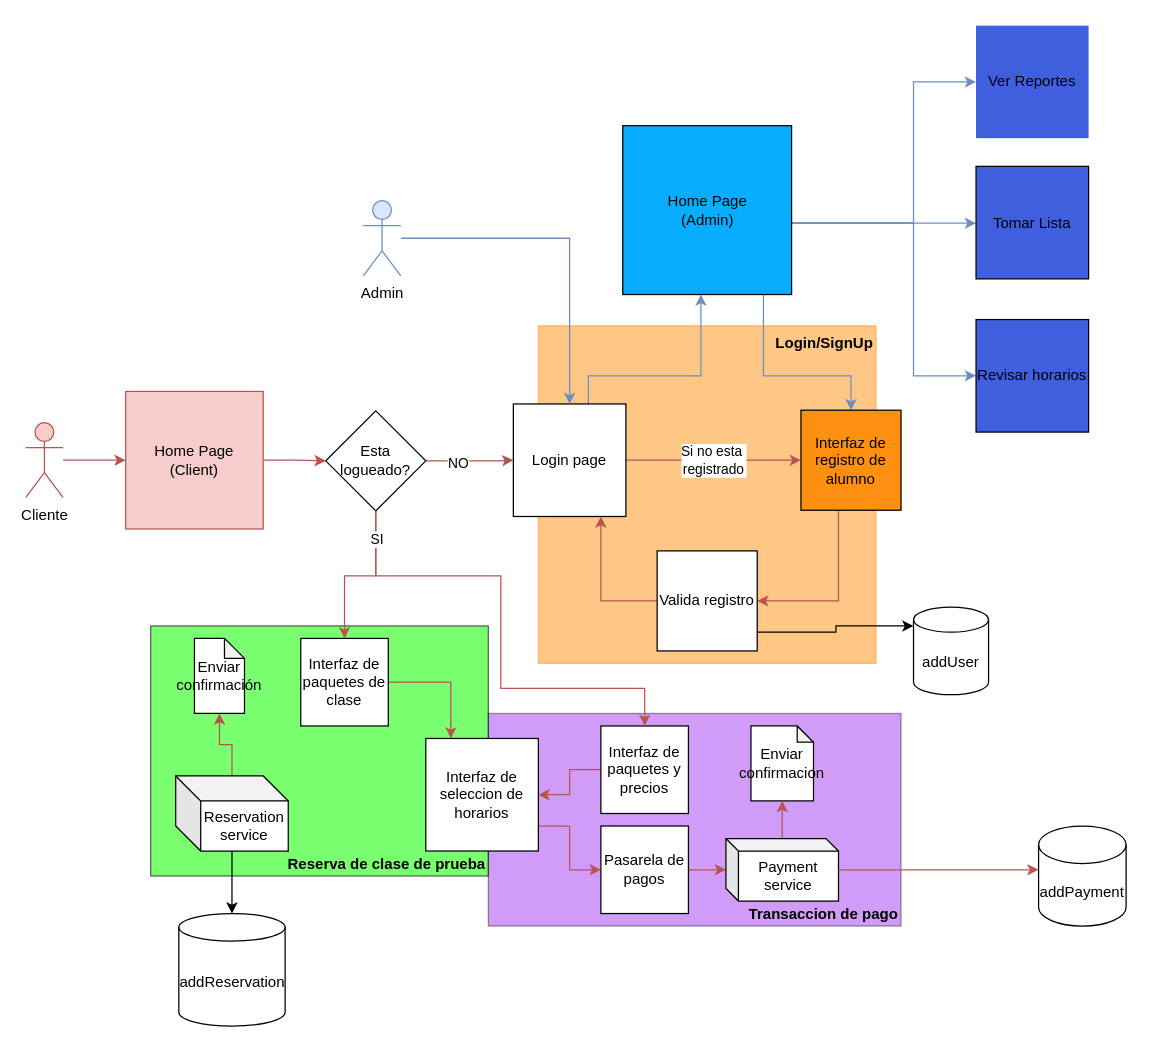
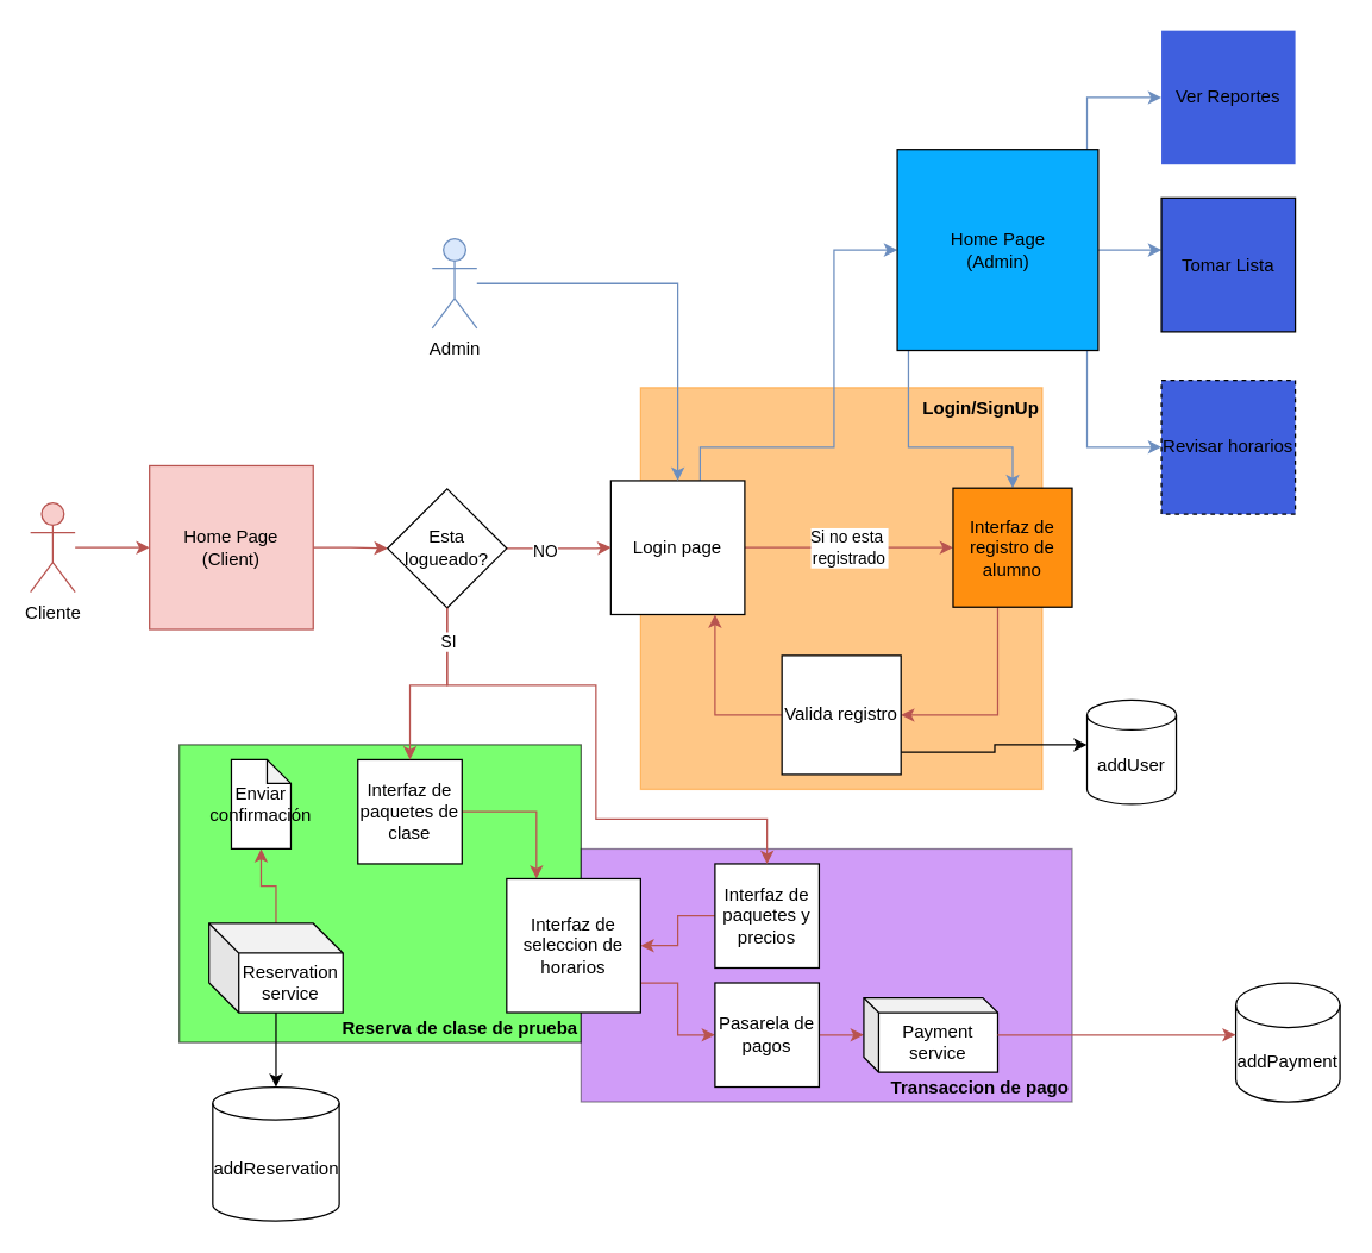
  <mxCell id="0" />
  <mxCell id="1" parent="0" />
  <mxCell id="2" value="Login/SignUp&lt;div&gt;&lt;br&gt;&lt;/div&gt;" style="whiteSpace=wrap;html=1;aspect=fixed;fillColor=#FF8F0F;strokeColor=#FF8F0F;opacity=50;verticalAlign=top;align=right;fontStyle=1" vertex="1" parent="1"><mxGeometry x="430" y="260" width="270" height="270" as="geometry" /></mxCell>
  <mxCell id="3" value="Si no esta&amp;nbsp;&lt;div&gt;registrado&lt;/div&gt;" style="edgeStyle=orthogonalEdgeStyle;rounded=0;orthogonalLoop=1;jettySize=auto;html=1;fillColor=#f8cecc;strokeColor=#b85450;" edge="1" parent="1" source="5" target="21"><mxGeometry relative="1" as="geometry" /></mxCell>
  <mxCell id="4" style="edgeStyle=orthogonalEdgeStyle;rounded=0;orthogonalLoop=1;jettySize=auto;html=1;fillColor=#dae8fc;strokeColor=#6c8ebf;" edge="1" parent="1" source="5" target="14"><mxGeometry relative="1" as="geometry"><Array as="points"><mxPoint x="470" y="300" /><mxPoint x="560" y="300" /></Array></mxGeometry></mxCell>
  <mxCell id="5" value="Login page" style="whiteSpace=wrap;html=1;aspect=fixed;" vertex="1" parent="1"><mxGeometry x="410" y="322.5" width="90" height="90" as="geometry" /></mxCell>
  <mxCell id="6" style="edgeStyle=orthogonalEdgeStyle;rounded=0;orthogonalLoop=1;jettySize=auto;html=1;fillColor=#f8cecc;strokeColor=#b85450;exitX=1;exitY=0.5;exitDx=0;exitDy=0;" edge="1" parent="1" source="49"><mxGeometry relative="1" as="geometry"><mxPoint x="360" y="367.329" as="sourcePoint" /><mxPoint x="410" y="367.329" as="targetPoint" /><Array as="points"><mxPoint x="400" y="368" /></Array></mxGeometry></mxCell>
  <mxCell id="7" value="NO" style="edgeLabel;html=1;align=center;verticalAlign=middle;resizable=0;points=[];" vertex="1" connectable="0" parent="6"><mxGeometry x="-0.3" y="-1" relative="1" as="geometry"><mxPoint as="offset" /></mxGeometry></mxCell>
  <mxCell id="8" style="edgeStyle=orthogonalEdgeStyle;rounded=0;orthogonalLoop=1;jettySize=auto;html=1;entryX=0;entryY=0.5;entryDx=0;entryDy=0;fillColor=#f8cecc;strokeColor=#b85450;" edge="1" parent="1" source="9" target="49"><mxGeometry relative="1" as="geometry" /></mxCell>
  <mxCell id="9" value="Home Page&lt;div&gt;(Client)&lt;/div&gt;" style="whiteSpace=wrap;html=1;aspect=fixed;fillColor=#f8cecc;strokeColor=#b85450;" vertex="1" parent="1"><mxGeometry x="100" y="312.5" width="110" height="110" as="geometry" /></mxCell>
  <mxCell id="10" style="edgeStyle=orthogonalEdgeStyle;rounded=0;orthogonalLoop=1;jettySize=auto;html=1;fillColor=#dae8fc;strokeColor=#6c8ebf;" edge="1" parent="1" source="14" target="21"><mxGeometry relative="1" as="geometry"><Array as="points"><mxPoint x="610" y="300" /><mxPoint x="680" y="300" /></Array></mxGeometry></mxCell>
  <mxCell id="11" style="edgeStyle=orthogonalEdgeStyle;rounded=0;orthogonalLoop=1;jettySize=auto;html=1;fillColor=#dae8fc;strokeColor=#6c8ebf;" edge="1" parent="1" source="14" target="19"><mxGeometry relative="1" as="geometry"><Array as="points"><mxPoint x="670" y="178" /><mxPoint x="670" y="178" /></Array></mxGeometry></mxCell>
  <mxCell id="12" style="edgeStyle=orthogonalEdgeStyle;rounded=0;orthogonalLoop=1;jettySize=auto;html=1;entryX=0;entryY=0.5;entryDx=0;entryDy=0;fillColor=#dae8fc;strokeColor=#6c8ebf;" edge="1" parent="1" source="14" target="25"><mxGeometry relative="1" as="geometry"><Array as="points"><mxPoint x="730" y="178" /><mxPoint x="730" y="65" /></Array></mxGeometry></mxCell>
  <mxCell id="13" style="edgeStyle=orthogonalEdgeStyle;rounded=0;orthogonalLoop=1;jettySize=auto;html=1;entryX=0;entryY=0.5;entryDx=0;entryDy=0;fillColor=#dae8fc;strokeColor=#6c8ebf;" edge="1" parent="1" source="14" target="26"><mxGeometry relative="1" as="geometry"><Array as="points"><mxPoint x="730" y="178" /><mxPoint x="730" y="300" /></Array></mxGeometry></mxCell>
- <mxCell id="14" value="Home Page&lt;div&gt;(Admin)&lt;/div&gt;" style="whiteSpace=wrap;html=1;aspect=fixed;gradientColor=none;fillColor=#08ADFF;" vertex="1" parent="1"><mxGeometry x="497.5" y="100" width="135" height="135" as="geometry" /></mxCell>
+ <mxCell id="14" value="Home Page&lt;div&gt;(Admin)&lt;/div&gt;" style="whiteSpace=wrap;html=1;aspect=fixed;gradientColor=none;fillColor=#08ADFF;" vertex="1" parent="1"><mxGeometry x="602.5" y="100" width="135" height="135" as="geometry" /></mxCell>
  <mxCell id="15" style="edgeStyle=orthogonalEdgeStyle;rounded=0;orthogonalLoop=1;jettySize=auto;html=1;fillColor=#dae8fc;strokeColor=#6c8ebf;" edge="1" parent="1" source="16" target="5"><mxGeometry relative="1" as="geometry" /></mxCell>
  <mxCell id="16" value="Admin" style="shape=umlActor;verticalLabelPosition=bottom;verticalAlign=top;html=1;outlineConnect=0;fillColor=#dae8fc;strokeColor=#6c8ebf;" vertex="1" parent="1"><mxGeometry x="290" y="160" width="30" height="60" as="geometry" /></mxCell>
  <mxCell id="17" style="edgeStyle=orthogonalEdgeStyle;rounded=0;orthogonalLoop=1;jettySize=auto;html=1;fillColor=#f8cecc;strokeColor=#b85450;" edge="1" parent="1" source="18" target="9"><mxGeometry relative="1" as="geometry" /></mxCell>
  <mxCell id="18" value="&lt;div&gt;Cliente&lt;/div&gt;" style="shape=umlActor;verticalLabelPosition=bottom;verticalAlign=top;html=1;outlineConnect=0;fillColor=#f8cecc;strokeColor=#b85450;" vertex="1" parent="1"><mxGeometry x="20" y="337.5" width="30" height="60" as="geometry" /></mxCell>
  <mxCell id="19" value="Tomar Lista" style="whiteSpace=wrap;html=1;aspect=fixed;fillColor=#3F5FDE;" vertex="1" parent="1"><mxGeometry x="780" y="132.5" width="90" height="90" as="geometry" /></mxCell>
  <mxCell id="20" style="edgeStyle=orthogonalEdgeStyle;rounded=0;orthogonalLoop=1;jettySize=auto;html=1;fillColor=#f8cecc;strokeColor=#b85450;" edge="1" parent="1" source="21" target="24"><mxGeometry relative="1" as="geometry"><Array as="points"><mxPoint x="670" y="480" /></Array></mxGeometry></mxCell>
  <mxCell id="21" value="Interfaz de registro de alumno" style="whiteSpace=wrap;html=1;aspect=fixed;fillColor=#ff8f0f;" vertex="1" parent="1"><mxGeometry x="640" y="327.5" width="80" height="80" as="geometry" /></mxCell>
  <mxCell id="22" style="edgeStyle=orthogonalEdgeStyle;rounded=0;orthogonalLoop=1;jettySize=auto;html=1;fillColor=#f8cecc;strokeColor=#b85450;" edge="1" parent="1" source="24" target="5"><mxGeometry relative="1" as="geometry"><Array as="points"><mxPoint x="480" y="480" /></Array></mxGeometry></mxCell>
  <mxCell id="23" style="edgeStyle=orthogonalEdgeStyle;rounded=0;orthogonalLoop=1;jettySize=auto;html=1;" edge="1" parent="1" source="24" target="44"><mxGeometry relative="1" as="geometry"><Array as="points"><mxPoint x="668" y="505" /><mxPoint x="668" y="500" /></Array></mxGeometry></mxCell>
  <mxCell id="24" value="Valida registro" style="whiteSpace=wrap;html=1;aspect=fixed;" vertex="1" parent="1"><mxGeometry x="525" y="440" width="80" height="80" as="geometry" /></mxCell>
  <mxCell id="25" value="Ver Reportes" style="whiteSpace=wrap;html=1;aspect=fixed;fillStyle=auto;strokeColor=none;gradientColor=none;fillColor=#3f5fde;" vertex="1" parent="1"><mxGeometry x="780" y="20" width="90" height="90" as="geometry" /></mxCell>
- <mxCell id="26" value="Revisar horarios" style="whiteSpace=wrap;html=1;aspect=fixed;fillColor=#3F5FDE;" vertex="1" parent="1"><mxGeometry x="780" y="255" width="90" height="90" as="geometry" /></mxCell>
+ <mxCell id="26" value="Revisar horarios" style="whiteSpace=wrap;html=1;aspect=fixed;fillColor=#3F5FDE;dashed=1;" vertex="1" parent="1"><mxGeometry x="780" y="255" width="90" height="90" as="geometry" /></mxCell>
  <mxCell id="27" value="Reserva de clase de prueba" style="rounded=0;whiteSpace=wrap;html=1;fillColor=#22FF12;opacity=60;align=right;verticalAlign=bottom;fontStyle=1" vertex="1" parent="1"><mxGeometry x="120" y="500" width="270" height="200" as="geometry" /></mxCell>
  <mxCell id="28" style="edgeStyle=orthogonalEdgeStyle;rounded=0;orthogonalLoop=1;jettySize=auto;html=1;fillColor=#f8cecc;strokeColor=#b85450;" edge="1" parent="1" source="29" target="38"><mxGeometry relative="1" as="geometry"><Array as="points"><mxPoint x="360" y="545" /></Array></mxGeometry></mxCell>
  <mxCell id="29" value="Interfaz de paquetes de clase" style="whiteSpace=wrap;html=1;aspect=fixed;" vertex="1" parent="1"><mxGeometry x="240" y="510" width="70" height="70" as="geometry" /></mxCell>
  <mxCell id="30" style="edgeStyle=orthogonalEdgeStyle;rounded=0;orthogonalLoop=1;jettySize=auto;html=1;fillColor=#f8cecc;strokeColor=#b85450;" edge="1" parent="1" source="32" target="33"><mxGeometry relative="1" as="geometry" /></mxCell>
  <mxCell id="31" style="edgeStyle=orthogonalEdgeStyle;rounded=0;orthogonalLoop=1;jettySize=auto;html=1;" edge="1" parent="1" source="32" target="45"><mxGeometry relative="1" as="geometry" /></mxCell>
  <mxCell id="32" value="Reservation service" style="shape=cube;whiteSpace=wrap;html=1;boundedLbl=1;backgroundOutline=1;darkOpacity=0.05;darkOpacity2=0.1;" vertex="1" parent="1"><mxGeometry x="140" y="620" width="90" height="60" as="geometry" /></mxCell>
  <mxCell id="33" value="Enviar confirmación" style="shape=note;whiteSpace=wrap;html=1;backgroundOutline=1;darkOpacity=0.05;size=16;" vertex="1" parent="1"><mxGeometry x="155" y="510" width="40" height="60" as="geometry" /></mxCell>
  <mxCell id="34" value="Transaccion de pago" style="rounded=0;whiteSpace=wrap;html=1;fillColor=#8A09ED;opacity=40;align=right;verticalAlign=bottom;fontStyle=1" vertex="1" parent="1"><mxGeometry x="390" y="570" width="330" height="170" as="geometry" /></mxCell>
  <mxCell id="35" style="edgeStyle=orthogonalEdgeStyle;rounded=0;orthogonalLoop=1;jettySize=auto;html=1;entryX=1;entryY=0.5;entryDx=0;entryDy=0;fillColor=#f8cecc;strokeColor=#b85450;" edge="1" parent="1" source="36" target="38"><mxGeometry relative="1" as="geometry" /></mxCell>
  <mxCell id="36" value="Interfaz de paquetes y precios" style="whiteSpace=wrap;html=1;aspect=fixed;" vertex="1" parent="1"><mxGeometry x="480" y="580" width="70" height="70" as="geometry" /></mxCell>
  <mxCell id="37" style="edgeStyle=orthogonalEdgeStyle;rounded=0;orthogonalLoop=1;jettySize=auto;html=1;fillColor=#f8cecc;strokeColor=#b85450;" edge="1" parent="1" source="38" target="40"><mxGeometry relative="1" as="geometry"><Array as="points"><mxPoint x="455" y="660" /><mxPoint x="455" y="695" /></Array></mxGeometry></mxCell>
  <mxCell id="38" value="Interfaz de seleccion de horarios" style="whiteSpace=wrap;html=1;aspect=fixed;" vertex="1" parent="1"><mxGeometry x="340" y="590" width="90" height="90" as="geometry" /></mxCell>
  <mxCell id="39" style="edgeStyle=orthogonalEdgeStyle;rounded=0;orthogonalLoop=1;jettySize=auto;html=1;fillColor=#f8cecc;strokeColor=#b85450;" edge="1" parent="1" source="40" target="41"><mxGeometry relative="1" as="geometry" /></mxCell>
  <mxCell id="40" value="Pasarela de pagos" style="whiteSpace=wrap;html=1;aspect=fixed;" vertex="1" parent="1"><mxGeometry x="480" y="660" width="70" height="70" as="geometry" /></mxCell>
  <mxCell id="41" value="Payment service" style="shape=cube;whiteSpace=wrap;html=1;boundedLbl=1;backgroundOutline=1;darkOpacity=0.05;darkOpacity2=0.1;size=10;" vertex="1" parent="1"><mxGeometry x="580" y="670" width="90" height="50" as="geometry" /></mxCell>
- <mxCell id="42" value="Enviar confirmacion" style="shape=note;whiteSpace=wrap;html=1;backgroundOutline=1;darkOpacity=0.05;size=13;" vertex="1" parent="1"><mxGeometry x="600" y="580" width="50" height="60" as="geometry" /></mxCell>
- <mxCell id="43" style="edgeStyle=orthogonalEdgeStyle;rounded=0;orthogonalLoop=1;jettySize=auto;html=1;entryX=0.5;entryY=1;entryDx=0;entryDy=0;entryPerimeter=0;fillColor=#f8cecc;strokeColor=#b85450;" edge="1" parent="1" source="41" target="42"><mxGeometry relative="1" as="geometry" /></mxCell>
- <mxCell id="44" value="addUser" style="shape=cylinder3;whiteSpace=wrap;html=1;boundedLbl=1;backgroundOutline=1;size=10;" vertex="1" parent="1"><mxGeometry x="730" y="485" width="60" height="70" as="geometry" /></mxCell>
+ <mxCell id="44" value="addUser" style="shape=cylinder3;whiteSpace=wrap;html=1;boundedLbl=1;backgroundOutline=1;size=10;" vertex="1" parent="1"><mxGeometry x="730" y="470" width="60" height="70" as="geometry" /></mxCell>
  <mxCell id="45" value="addReservation" style="shape=cylinder3;whiteSpace=wrap;html=1;boundedLbl=1;backgroundOutline=1;size=11;" vertex="1" parent="1"><mxGeometry x="142.5" y="730" width="85" height="90" as="geometry" /></mxCell>
  <mxCell id="46" value="addPayment" style="shape=cylinder3;whiteSpace=wrap;html=1;boundedLbl=1;backgroundOutline=1;size=15;" vertex="1" parent="1"><mxGeometry x="830" y="660" width="70" height="80" as="geometry" /></mxCell>
  <mxCell id="47" style="edgeStyle=orthogonalEdgeStyle;rounded=0;orthogonalLoop=1;jettySize=auto;html=1;fillColor=#f8cecc;strokeColor=#b85450;" edge="1" parent="1" source="41"><mxGeometry relative="1" as="geometry"><mxPoint x="830" y="695" as="targetPoint" /></mxGeometry></mxCell>
  <mxCell id="48" style="edgeStyle=orthogonalEdgeStyle;rounded=0;orthogonalLoop=1;jettySize=auto;html=1;fillColor=#f8cecc;strokeColor=#b85450;" edge="1" parent="1" source="49" target="36"><mxGeometry relative="1" as="geometry"><Array as="points"><mxPoint x="300" y="460" /><mxPoint x="400" y="460" /><mxPoint x="400" y="550" /><mxPoint x="515" y="550" /></Array></mxGeometry></mxCell>
  <mxCell id="49" value="Esta logueado?" style="rhombus;whiteSpace=wrap;html=1;" vertex="1" parent="1"><mxGeometry x="260" y="328" width="80" height="80" as="geometry" /></mxCell>
  <mxCell id="50" style="edgeStyle=orthogonalEdgeStyle;rounded=0;orthogonalLoop=1;jettySize=auto;html=1;fillColor=#f8cecc;strokeColor=#b85450;" edge="1" parent="1" source="49" target="29"><mxGeometry relative="1" as="geometry"><Array as="points"><mxPoint x="300" y="460" /><mxPoint x="275" y="460" /></Array></mxGeometry></mxCell>
  <mxCell id="51" value="SI" style="edgeLabel;html=1;align=center;verticalAlign=middle;resizable=0;points=[];" vertex="1" connectable="0" parent="50"><mxGeometry x="-0.433" y="-3" relative="1" as="geometry"><mxPoint x="3" y="-14" as="offset" /></mxGeometry></mxCell>
